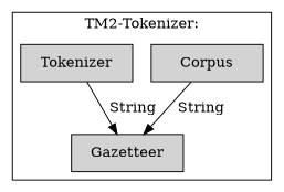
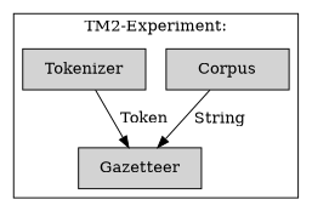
  digraph {
    rankdir=TD
    node [shape=box style=filled]
    edge [style=solid]
    Corpus [width=1.5]
    Tokenizer [width=1.5]
    Gazetteer [width=1.5]
    subgraph cluster_1 {
-     label="TM2-Tokenizer:"
+     label="TM2-Experiment:"
      Corpus
      Tokenizer
      Gazetteer
    }
    Corpus -> Gazetteer [label=" String"]
-   Tokenizer -> Gazetteer [label=" String"]
+   Tokenizer -> Gazetteer [label=" Token"]
  }
